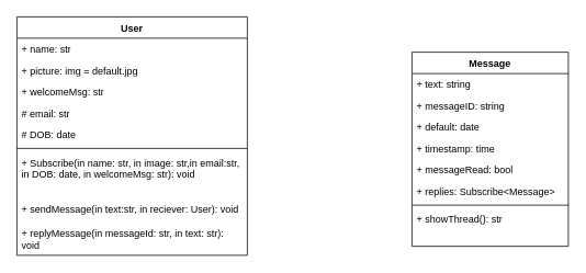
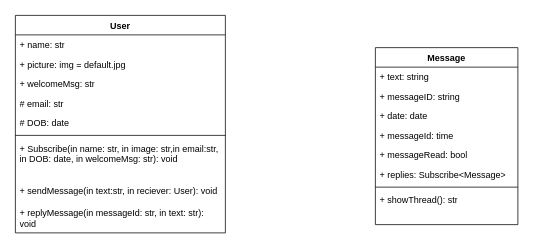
  <mxCell id="0" />
  <mxCell id="1" parent="0" />
  <mxCell id="2" value="User" style="swimlane;fontStyle=1;align=center;verticalAlign=top;childLayout=stackLayout;horizontal=1;startSize=26;horizontalStack=0;resizeParent=1;resizeParentMax=0;resizeLast=0;collapsible=1;marginBottom=0;whiteSpace=wrap;html=1;" vertex="1" parent="1"><mxGeometry x="20" y="20" width="280" height="290" as="geometry" /></mxCell>
  <mxCell id="3" value="+ name: str" style="text;strokeColor=none;fillColor=none;align=left;verticalAlign=top;spacingLeft=4;spacingRight=4;overflow=hidden;rotatable=0;points=[[0,0.5],[1,0.5]];portConstraint=eastwest;whiteSpace=wrap;html=1;" vertex="1" parent="2"><mxGeometry y="26" width="280" height="26" as="geometry" /></mxCell>
  <mxCell id="4" value="+ picture: img = default.jpg" style="text;strokeColor=none;fillColor=none;align=left;verticalAlign=top;spacingLeft=4;spacingRight=4;overflow=hidden;rotatable=0;points=[[0,0.5],[1,0.5]];portConstraint=eastwest;whiteSpace=wrap;html=1;" vertex="1" parent="2"><mxGeometry y="52" width="280" height="26" as="geometry" /></mxCell>
  <mxCell id="5" value="+ welcomeMsg: str" style="text;strokeColor=none;fillColor=none;align=left;verticalAlign=top;spacingLeft=4;spacingRight=4;overflow=hidden;rotatable=0;points=[[0,0.5],[1,0.5]];portConstraint=eastwest;whiteSpace=wrap;html=1;" vertex="1" parent="2"><mxGeometry y="78" width="280" height="26" as="geometry" /></mxCell>
  <mxCell id="6" value="# email: str" style="text;strokeColor=none;fillColor=none;align=left;verticalAlign=top;spacingLeft=4;spacingRight=4;overflow=hidden;rotatable=0;points=[[0,0.5],[1,0.5]];portConstraint=eastwest;whiteSpace=wrap;html=1;" vertex="1" parent="2"><mxGeometry y="104" width="280" height="26" as="geometry" /></mxCell>
  <mxCell id="7" value="# DOB: date" style="text;strokeColor=none;fillColor=none;align=left;verticalAlign=top;spacingLeft=4;spacingRight=4;overflow=hidden;rotatable=0;points=[[0,0.5],[1,0.5]];portConstraint=eastwest;whiteSpace=wrap;html=1;" vertex="1" parent="2"><mxGeometry y="130" width="280" height="26" as="geometry" /></mxCell>
  <mxCell id="8" value="" style="line;strokeWidth=1;fillColor=none;align=left;verticalAlign=middle;spacingTop=-1;spacingLeft=3;spacingRight=3;rotatable=0;labelPosition=right;points=[];portConstraint=eastwest;strokeColor=inherit;" vertex="1" parent="2"><mxGeometry y="156" width="280" height="8" as="geometry" /></mxCell>
  <mxCell id="9" value="+ Subscribe(in name: str, in image: str,in email:str, in DOB: date, in welcomeMsg: str): void" style="text;strokeColor=none;fillColor=none;align=left;verticalAlign=top;spacingLeft=4;spacingRight=4;overflow=hidden;rotatable=0;points=[[0,0.5],[1,0.5]];portConstraint=eastwest;whiteSpace=wrap;html=1;" vertex="1" parent="2"><mxGeometry y="164" width="280" height="56" as="geometry" /></mxCell>
  <mxCell id="10" value="+ sendMessage(in text:str, in reciever: User): void" style="text;strokeColor=none;fillColor=none;align=left;verticalAlign=top;spacingLeft=4;spacingRight=4;overflow=hidden;rotatable=0;points=[[0,0.5],[1,0.5]];portConstraint=eastwest;whiteSpace=wrap;html=1;" vertex="1" parent="2"><mxGeometry y="220" width="280" height="30" as="geometry" /></mxCell>
  <mxCell id="11" value="+ replyMessage(in messageId: str, in text: str): void" style="text;strokeColor=none;fillColor=none;align=left;verticalAlign=top;spacingLeft=4;spacingRight=4;overflow=hidden;rotatable=0;points=[[0,0.5],[1,0.5]];portConstraint=eastwest;whiteSpace=wrap;html=1;" vertex="1" parent="2"><mxGeometry y="250" width="280" height="40" as="geometry" /></mxCell>
  <mxCell id="12" value="Message" style="swimlane;fontStyle=1;align=center;verticalAlign=top;childLayout=stackLayout;horizontal=1;startSize=26;horizontalStack=0;resizeParent=1;resizeParentMax=0;resizeLast=0;collapsible=1;marginBottom=0;whiteSpace=wrap;html=1;" vertex="1" parent="1"><mxGeometry x="500" y="63" width="190" height="236" as="geometry" /></mxCell>
  <mxCell id="13" value="+ text: string" style="text;strokeColor=none;fillColor=none;align=left;verticalAlign=top;spacingLeft=4;spacingRight=4;overflow=hidden;rotatable=0;points=[[0,0.5],[1,0.5]];portConstraint=eastwest;whiteSpace=wrap;html=1;" vertex="1" parent="12"><mxGeometry y="26" width="190" height="26" as="geometry" /></mxCell>
  <mxCell id="14" value="+ messageID: string" style="text;strokeColor=none;fillColor=none;align=left;verticalAlign=top;spacingLeft=4;spacingRight=4;overflow=hidden;rotatable=0;points=[[0,0.5],[1,0.5]];portConstraint=eastwest;whiteSpace=wrap;html=1;" vertex="1" parent="12"><mxGeometry y="52" width="190" height="26" as="geometry" /></mxCell>
- <mxCell id="15" value="+ default: date" style="text;strokeColor=none;fillColor=none;align=left;verticalAlign=top;spacingLeft=4;spacingRight=4;overflow=hidden;rotatable=0;points=[[0,0.5],[1,0.5]];portConstraint=eastwest;whiteSpace=wrap;html=1;" vertex="1" parent="12"><mxGeometry y="78" width="190" height="26" as="geometry" /></mxCell>
- <mxCell id="16" value="+ timestamp: time" style="text;strokeColor=none;fillColor=none;align=left;verticalAlign=top;spacingLeft=4;spacingRight=4;overflow=hidden;rotatable=0;points=[[0,0.5],[1,0.5]];portConstraint=eastwest;whiteSpace=wrap;html=1;" vertex="1" parent="12"><mxGeometry y="104" width="190" height="26" as="geometry" /></mxCell>
+ <mxCell id="15" value="+ date: date" style="text;strokeColor=none;fillColor=none;align=left;verticalAlign=top;spacingLeft=4;spacingRight=4;overflow=hidden;rotatable=0;points=[[0,0.5],[1,0.5]];portConstraint=eastwest;whiteSpace=wrap;html=1;" vertex="1" parent="12"><mxGeometry y="78" width="190" height="26" as="geometry" /></mxCell>
+ <mxCell id="16" value="+ messageId: time" style="text;strokeColor=none;fillColor=none;align=left;verticalAlign=top;spacingLeft=4;spacingRight=4;overflow=hidden;rotatable=0;points=[[0,0.5],[1,0.5]];portConstraint=eastwest;whiteSpace=wrap;html=1;" vertex="1" parent="12"><mxGeometry y="104" width="190" height="26" as="geometry" /></mxCell>
  <mxCell id="17" value="+ messageRead: bool" style="text;strokeColor=none;fillColor=none;align=left;verticalAlign=top;spacingLeft=4;spacingRight=4;overflow=hidden;rotatable=0;points=[[0,0.5],[1,0.5]];portConstraint=eastwest;whiteSpace=wrap;html=1;" vertex="1" parent="12"><mxGeometry y="130" width="190" height="26" as="geometry" /></mxCell>
  <mxCell id="18" value="+ replies: Subscribe&amp;lt;Message&amp;gt;" style="text;strokeColor=none;fillColor=none;align=left;verticalAlign=top;spacingLeft=4;spacingRight=4;overflow=hidden;rotatable=0;points=[[0,0.5],[1,0.5]];portConstraint=eastwest;whiteSpace=wrap;html=1;" vertex="1" parent="12"><mxGeometry y="156" width="190" height="26" as="geometry" /></mxCell>
  <mxCell id="19" value="" style="line;strokeWidth=1;fillColor=none;align=left;verticalAlign=middle;spacingTop=-1;spacingLeft=3;spacingRight=3;rotatable=0;labelPosition=right;points=[];portConstraint=eastwest;strokeColor=inherit;" vertex="1" parent="12"><mxGeometry y="182" width="190" height="8" as="geometry" /></mxCell>
  <mxCell id="20" value="+ showThread(): str" style="text;strokeColor=none;fillColor=none;align=left;verticalAlign=top;spacingLeft=4;spacingRight=4;overflow=hidden;rotatable=0;points=[[0,0.5],[1,0.5]];portConstraint=eastwest;whiteSpace=wrap;html=1;" vertex="1" parent="12"><mxGeometry y="190" width="190" height="46" as="geometry" /></mxCell>
